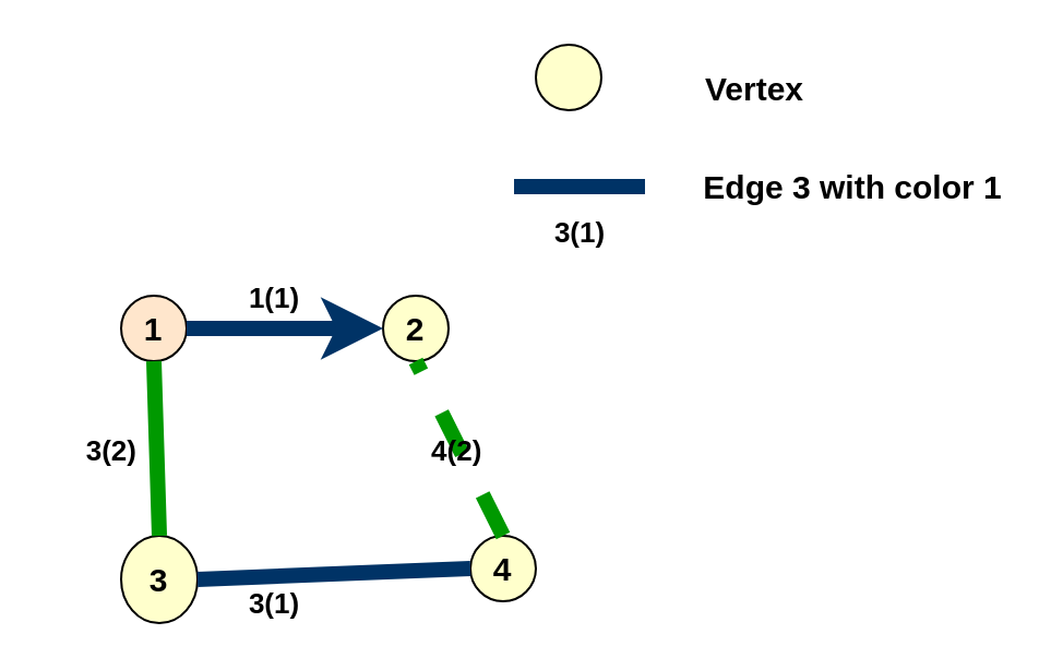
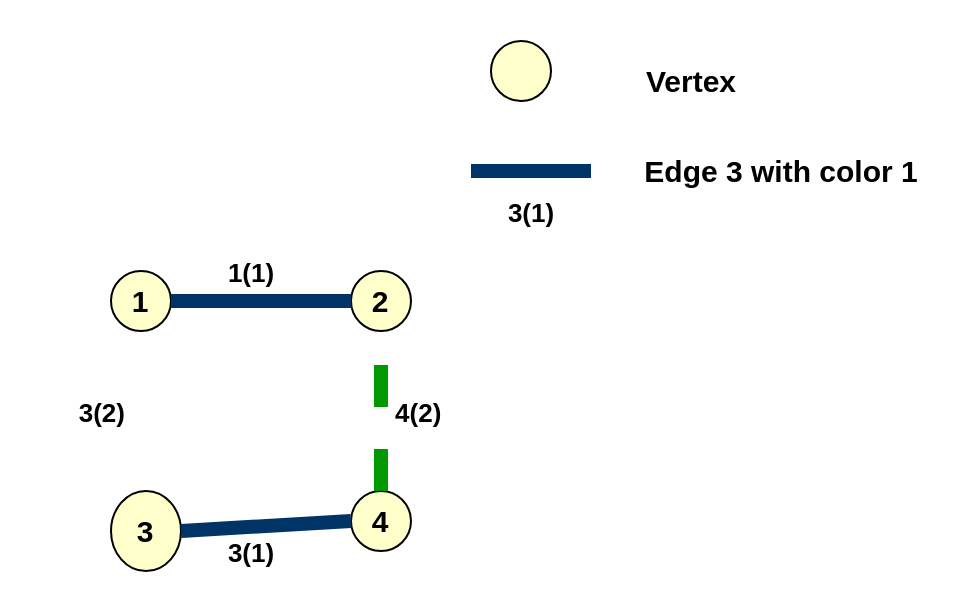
  <mxCell id="0" />
  <mxCell id="1" parent="0" />
- <mxCell id="2" value="1" style="ellipse;whiteSpace=wrap;html=1;aspect=fixed;fontStyle=1;fillColor=#ffe6cc;fontSize=15;" vertex="1" parent="1"><mxGeometry x="55" y="135" width="30" height="30" as="geometry" /></mxCell>
- <mxCell id="3" value="&lt;b&gt;&lt;font style=&quot;font-size: 15px&quot;&gt;4&lt;/font&gt;&lt;/b&gt;" style="ellipse;whiteSpace=wrap;html=1;aspect=fixed;fillColor=#FFFFCC;" vertex="1" parent="1"><mxGeometry x="215" y="245" width="30" height="30" as="geometry" /></mxCell>
+ <mxCell id="2" value="1" style="ellipse;whiteSpace=wrap;html=1;aspect=fixed;fontStyle=1;fillColor=#FFFFCC;fontSize=15;" vertex="1" parent="1"><mxGeometry x="55" y="135" width="30" height="30" as="geometry" /></mxCell>
+ <mxCell id="3" value="&lt;b&gt;&lt;font style=&quot;font-size: 15px&quot;&gt;4&lt;/font&gt;&lt;/b&gt;" style="ellipse;whiteSpace=wrap;html=1;aspect=fixed;fillColor=#FFFFCC;" vertex="1" parent="1"><mxGeometry x="175" y="245" width="30" height="30" as="geometry" /></mxCell>
  <mxCell id="4" value="3" style="ellipse;whiteSpace=wrap;html=1;aspect=fixed;fillColor=#FFFFCC;fontStyle=1;fontSize=15;" vertex="1" parent="1"><mxGeometry x="55" y="245" width="35" height="40" as="geometry" /></mxCell>
  <mxCell id="5" value="2" style="ellipse;whiteSpace=wrap;html=1;aspect=fixed;fillColor=#FFFFCC;fontStyle=1;fontSize=15;" vertex="1" parent="1"><mxGeometry x="175" y="135" width="30" height="30" as="geometry" /></mxCell>
- <mxCell id="6" value="" style="endArrow=classic;html=1;entryX=0;entryY=0.5;entryDx=0;entryDy=0;exitX=1;exitY=0.5;exitDx=0;exitDy=0;fontStyle=1;strokeWidth=7;strokeColor=#003366;" edge="1" parent="1" source="2" target="5"><mxGeometry width="50" height="50" relative="1" as="geometry"><mxPoint x="115" y="245" as="sourcePoint" /><mxPoint x="165" y="195" as="targetPoint" /></mxGeometry></mxCell>
+ <mxCell id="6" value="" style="endArrow=none;html=1;entryX=0;entryY=0.5;entryDx=0;entryDy=0;exitX=1;exitY=0.5;exitDx=0;exitDy=0;fontStyle=1;strokeWidth=7;strokeColor=#003366;" edge="1" parent="1" source="2" target="5"><mxGeometry width="50" height="50" relative="1" as="geometry"><mxPoint x="115" y="245" as="sourcePoint" /><mxPoint x="165" y="195" as="targetPoint" /></mxGeometry></mxCell>
  <mxCell id="7" value="" style="endArrow=none;html=1;entryX=0.5;entryY=1;entryDx=0;entryDy=0;exitX=0.5;exitY=0;exitDx=0;exitDy=0;strokeWidth=7;strokeColor=#009900;dashed=1;" edge="1" parent="1" source="3" target="5"><mxGeometry width="50" height="50" relative="1" as="geometry"><mxPoint x="115" y="245" as="sourcePoint" /><mxPoint x="165" y="195" as="targetPoint" /></mxGeometry></mxCell>
- <mxCell id="8" value="" style="endArrow=none;html=1;entryX=0.5;entryY=1;entryDx=0;entryDy=0;exitX=0.5;exitY=0;exitDx=0;exitDy=0;strokeWidth=7;strokeColor=#009900;" edge="1" parent="1" source="4" target="2"><mxGeometry width="50" height="50" relative="1" as="geometry"><mxPoint x="115" y="245" as="sourcePoint" /><mxPoint x="165" y="195" as="targetPoint" /></mxGeometry></mxCell>
  <mxCell id="9" value="" style="endArrow=none;html=1;exitX=1;exitY=0.5;exitDx=0;exitDy=0;entryX=0;entryY=0.5;entryDx=0;entryDy=0;strokeWidth=7;strokeColor=#003366;" edge="1" parent="1" source="4" target="3"><mxGeometry width="50" height="50" relative="1" as="geometry"><mxPoint x="115" y="245" as="sourcePoint" /><mxPoint x="165" y="195" as="targetPoint" /></mxGeometry></mxCell>
  <mxCell id="10" value="&lt;font style=&quot;font-size: 13px&quot;&gt;&lt;b&gt;&lt;font style=&quot;font-size: 13px&quot;&gt;1(1)&lt;/font&gt;&lt;/b&gt;&lt;/font&gt;" style="text;html=1;align=center;verticalAlign=middle;resizable=0;points=[];autosize=1;fontSize=15;" vertex="1" parent="1"><mxGeometry x="105" y="125" width="40" height="20" as="geometry" /></mxCell>
  <mxCell id="11" value="&lt;font style=&quot;font-size: 13px&quot;&gt;&lt;b&gt;&amp;nbsp; 4(2)&lt;/b&gt;&lt;/font&gt;" style="text;html=1;align=center;verticalAlign=middle;resizable=0;points=[];autosize=1;fontSize=15;" vertex="1" parent="1"><mxGeometry x="180" y="195" width="50" height="20" as="geometry" /></mxCell>
  <mxCell id="12" value="&lt;font style=&quot;font-size: 13px&quot;&gt;&lt;b&gt;&amp;nbsp;&amp;nbsp; 3(2)&lt;/b&gt;&lt;/font&gt;" style="text;html=1;align=center;verticalAlign=middle;resizable=0;points=[];autosize=1;fontSize=15;" vertex="1" parent="1"><mxGeometry x="20" y="195" width="50" height="20" as="geometry" /></mxCell>
  <mxCell id="13" value="&lt;font style=&quot;font-size: 13px&quot;&gt;&lt;b&gt;3(1)&lt;/b&gt;&lt;/font&gt;" style="text;html=1;align=center;verticalAlign=middle;resizable=0;points=[];autosize=1;fontSize=15;" vertex="1" parent="1"><mxGeometry x="105" y="265" width="40" height="20" as="geometry" /></mxCell>
  <mxCell id="14" value="" style="ellipse;whiteSpace=wrap;html=1;aspect=fixed;fillColor=#FFFFCC;fontSize=15;" vertex="1" parent="1"><mxGeometry x="245" y="20" width="30" height="30" as="geometry" /></mxCell>
  <mxCell id="15" value="&lt;b&gt;&lt;font style=&quot;font-size: 15px&quot;&gt;Vertex&lt;/font&gt;&lt;/b&gt;" style="text;html=1;align=center;verticalAlign=middle;resizable=0;points=[];autosize=1;fontSize=15;" vertex="1" parent="1"><mxGeometry x="315" y="30" width="60" height="20" as="geometry" /></mxCell>
  <mxCell id="16" value="" style="endArrow=none;html=1;strokeColor=#003366;strokeWidth=7;fontSize=15;" edge="1" parent="1"><mxGeometry width="50" height="50" relative="1" as="geometry"><mxPoint x="235" y="85" as="sourcePoint" /><mxPoint x="295" y="85" as="targetPoint" /></mxGeometry></mxCell>
  <mxCell id="17" value="&lt;font style=&quot;font-size: 13px&quot;&gt;&lt;b&gt;3(1)&lt;/b&gt;&lt;/font&gt;" style="text;html=1;align=center;verticalAlign=middle;resizable=0;points=[];autosize=1;fontSize=15;" vertex="1" parent="1"><mxGeometry x="245" y="95" width="40" height="20" as="geometry" /></mxCell>
  <mxCell id="18" value="&lt;b&gt;&lt;font style=&quot;font-size: 15px&quot;&gt;Edge 3 with color 1&lt;/font&gt;&lt;/b&gt;" style="text;html=1;align=center;verticalAlign=middle;resizable=0;points=[];autosize=1;fontSize=15;" vertex="1" parent="1"><mxGeometry x="315" y="75" width="150" height="20" as="geometry" /></mxCell>
